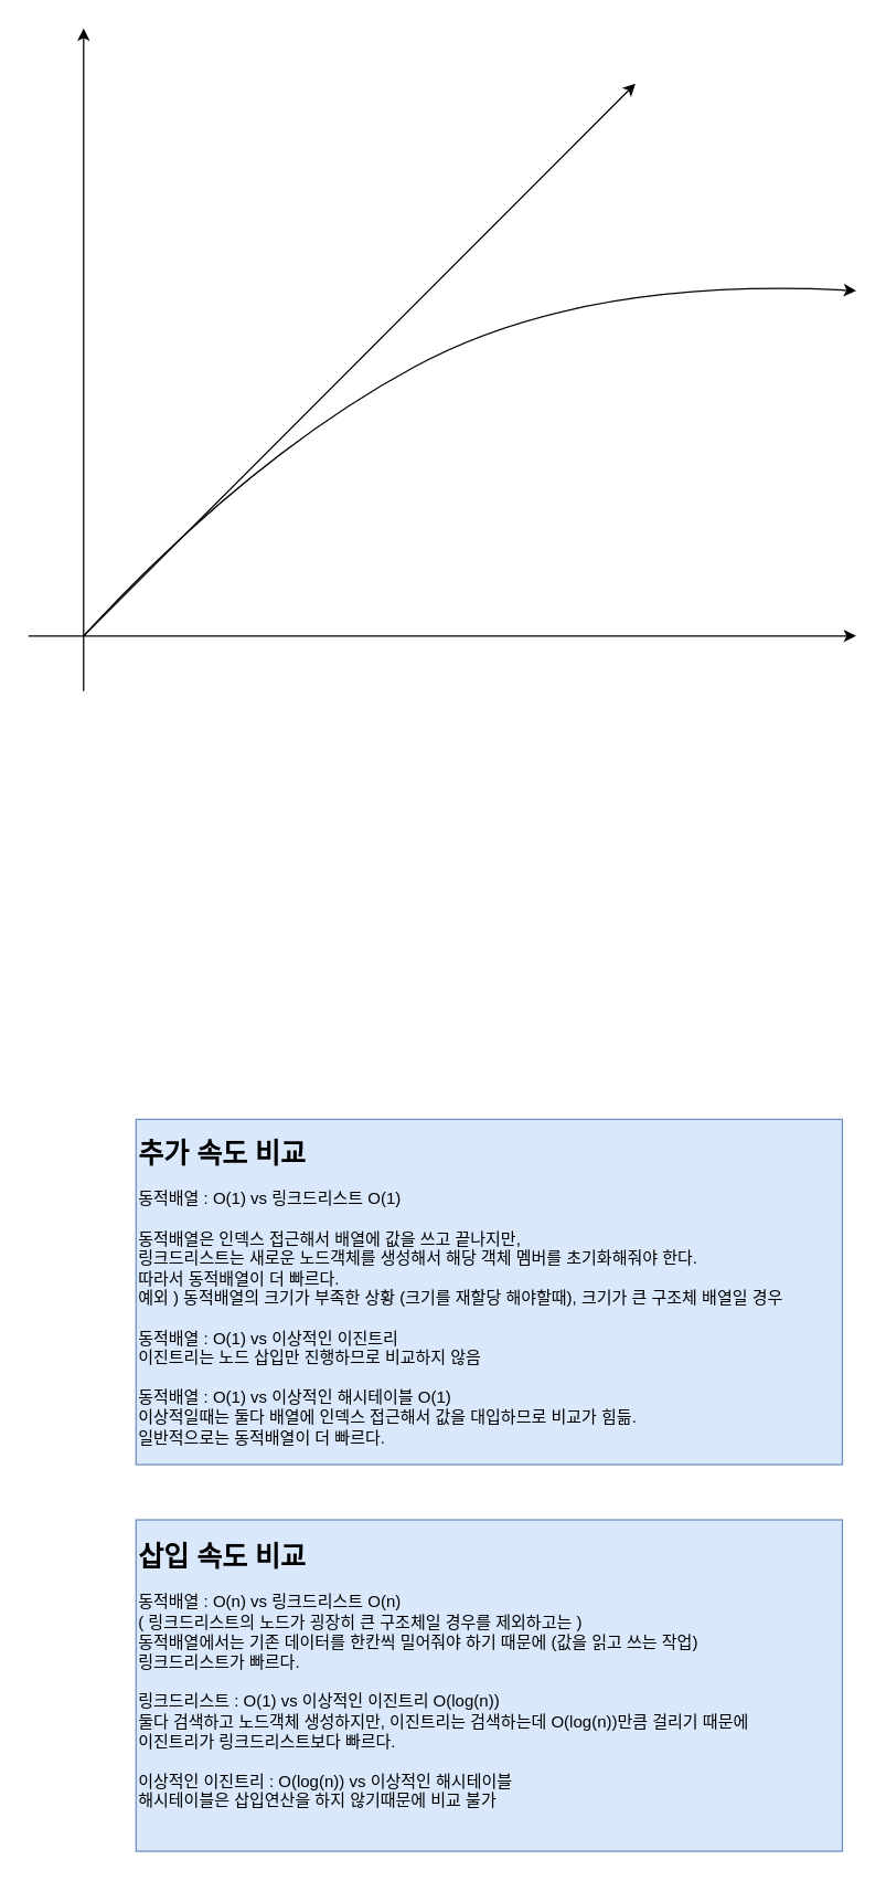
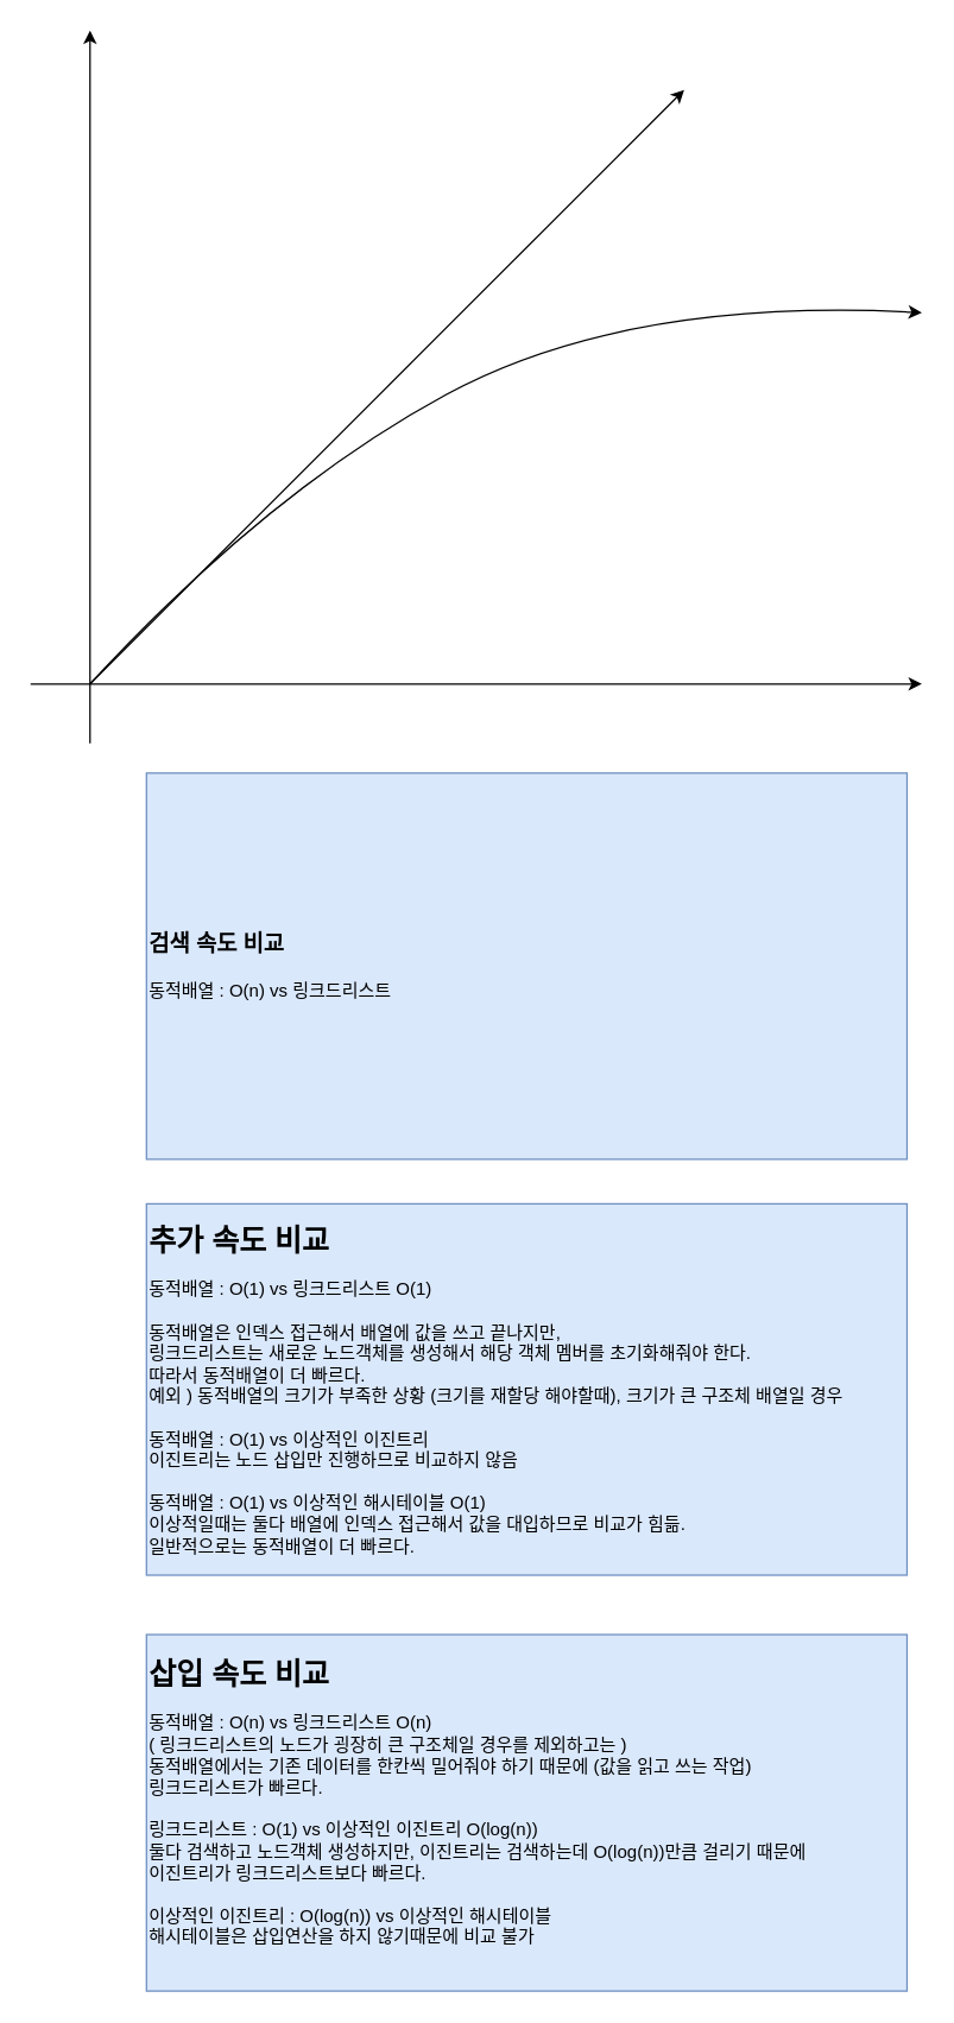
  <mxCell id="0" />
  <mxCell id="1" parent="0" />
  <mxCell id="2" value="" style="endArrow=classic;html=1;rounded=0;" edge="1" parent="1"><mxGeometry width="50" height="50" relative="1" as="geometry"><mxPoint x="60" y="500" as="sourcePoint" /><mxPoint x="60" y="20" as="targetPoint" /></mxGeometry></mxCell>
  <mxCell id="3" value="" style="endArrow=classic;html=1;rounded=0;" edge="1" parent="1"><mxGeometry width="50" height="50" relative="1" as="geometry"><mxPoint x="20" y="460" as="sourcePoint" /><mxPoint x="620" y="460" as="targetPoint" /></mxGeometry></mxCell>
  <mxCell id="4" value="" style="endArrow=classic;html=1;rounded=0;" edge="1" parent="1"><mxGeometry width="50" height="50" relative="1" as="geometry"><mxPoint x="60" y="460" as="sourcePoint" /><mxPoint x="460" y="60" as="targetPoint" /></mxGeometry></mxCell>
  <mxCell id="5" value="" style="curved=1;endArrow=classic;html=1;rounded=0;" edge="1" parent="1"><mxGeometry width="50" height="50" relative="1" as="geometry"><mxPoint x="60" y="460" as="sourcePoint" /><mxPoint x="620" y="210" as="targetPoint" /><Array as="points"><mxPoint x="180" y="330" /><mxPoint x="420" y="200" /></Array></mxGeometry></mxCell>
+ <mxCell id="6" value="&lt;font&gt;&lt;b&gt;&lt;font style=&quot;font-size: 15px&quot;&gt;검색 속도 비교&lt;/font&gt;&lt;/b&gt;&lt;br&gt;&lt;br&gt;동적배열 : O(n) vs 링크드리스트&lt;br&gt;&lt;/font&gt;" style="text;html=1;strokeColor=#6c8ebf;fillColor=#dae8fc;align=left;verticalAlign=middle;whiteSpace=wrap;rounded=0;" vertex="1" parent="1"><mxGeometry x="98" y="520" width="512" height="260" as="geometry" /></mxCell>
  <mxCell id="7" value="&lt;font&gt;&lt;b&gt;&lt;font style=&quot;font-size: 20px&quot;&gt;추가 속도 비교&lt;/font&gt;&lt;/b&gt;&lt;br&gt;&lt;br&gt;동적배열 : O(1) vs 링크드리스트 O(1)&lt;br&gt;&lt;br&gt;동적배열은 인덱스 접근해서 배열에 값을 쓰고 끝나지만,&lt;br&gt;링크드리스트는 새로운 노드객체를 생성해서 해당 객체 멤버를 초기화해줘야 한다.&lt;br&gt;따라서 동적배열이 더 빠르다.&lt;br&gt;예외 ) 동적배열의 크기가 부족한 상황 (크기를 재할당 해야할때), 크기가 큰 구조체 배열일 경우&lt;br&gt;&lt;br&gt;동적배열 : O(1) vs 이상적인 이진트리&lt;br&gt;이진트리는 노드 삽입만 진행하므로 비교하지 않음&lt;br&gt;&lt;br&gt;동적배열 : O(1) vs 이상적인 해시테이블 O(1)&lt;br&gt;이상적일때는 둘다 배열에 인덱스 접근해서 값을 대입하므로 비교가 힘듦.&lt;br&gt;일반적으로는 동적배열이 더 빠르다.&lt;br&gt;&lt;/font&gt;" style="text;html=1;strokeColor=#6c8ebf;fillColor=#dae8fc;align=left;verticalAlign=middle;whiteSpace=wrap;rounded=0;" vertex="1" parent="1"><mxGeometry x="98" y="810" width="512" height="250" as="geometry" /></mxCell>
  <mxCell id="8" value="&lt;font&gt;&lt;b&gt;&lt;font style=&quot;font-size: 20px&quot;&gt;삽입 속도 비교&lt;/font&gt;&lt;/b&gt;&lt;br&gt;&lt;br&gt;동적배열 : O(n) vs 링크드리스트 O(n)&lt;br&gt;( 링크드리스트의 노드가 굉장히 큰 구조체일 경우를 제외하고는 )&lt;br&gt;동적배열에서는 기존 데이터를 한칸씩 밀어줘야 하기 때문에 (값을 읽고 쓰는 작업)&lt;br&gt;링크드리스트가 빠르다.&lt;br&gt;&lt;br&gt;링크드리스트 : O(1) vs 이상적인 이진트리 O(log(n))&lt;br&gt;둘다 검색하고 노드객체 생성하지만, 이진트리는 검색하는데 O(log(n))만큼 걸리기 때문에&amp;nbsp;&lt;br&gt;이진트리가 링크드리스트보다 빠르다.&lt;br&gt;&lt;br&gt;이상적인 이진트리 : O(log(n)) vs 이상적인 해시테이블&lt;br&gt;해시테이블은 삽입연산을 하지 않기때문에 비교 불가&lt;br&gt;&lt;br&gt;&lt;/font&gt;" style="text;html=1;strokeColor=#6c8ebf;fillColor=#dae8fc;align=left;verticalAlign=middle;whiteSpace=wrap;rounded=0;" vertex="1" parent="1"><mxGeometry x="98" y="1100" width="512" height="240" as="geometry" /></mxCell>
